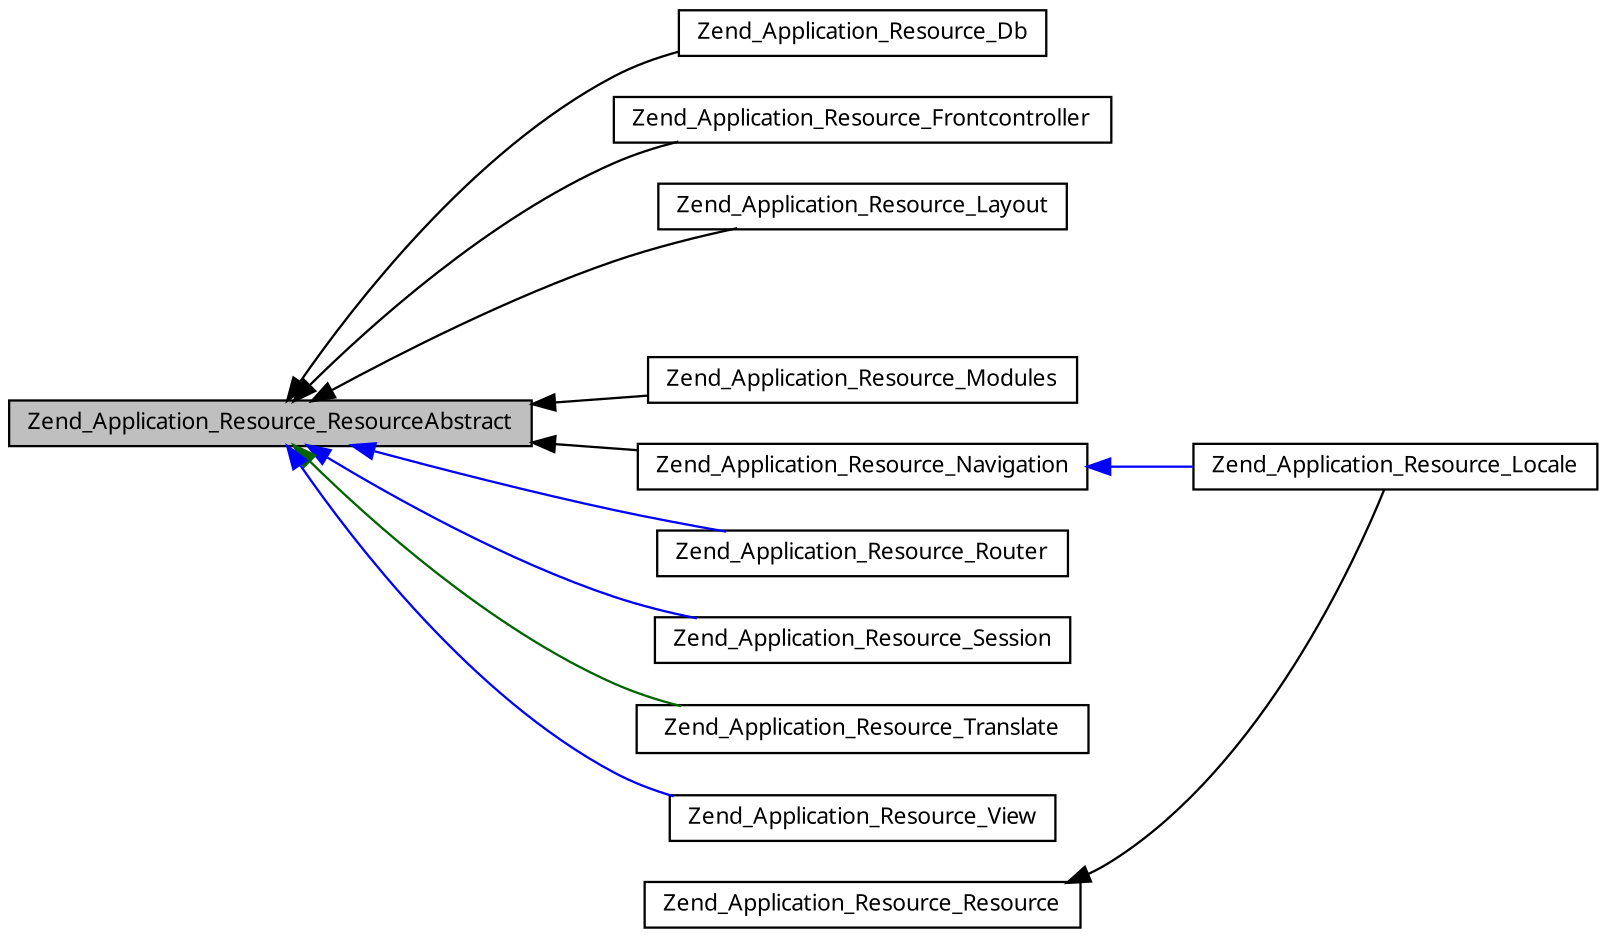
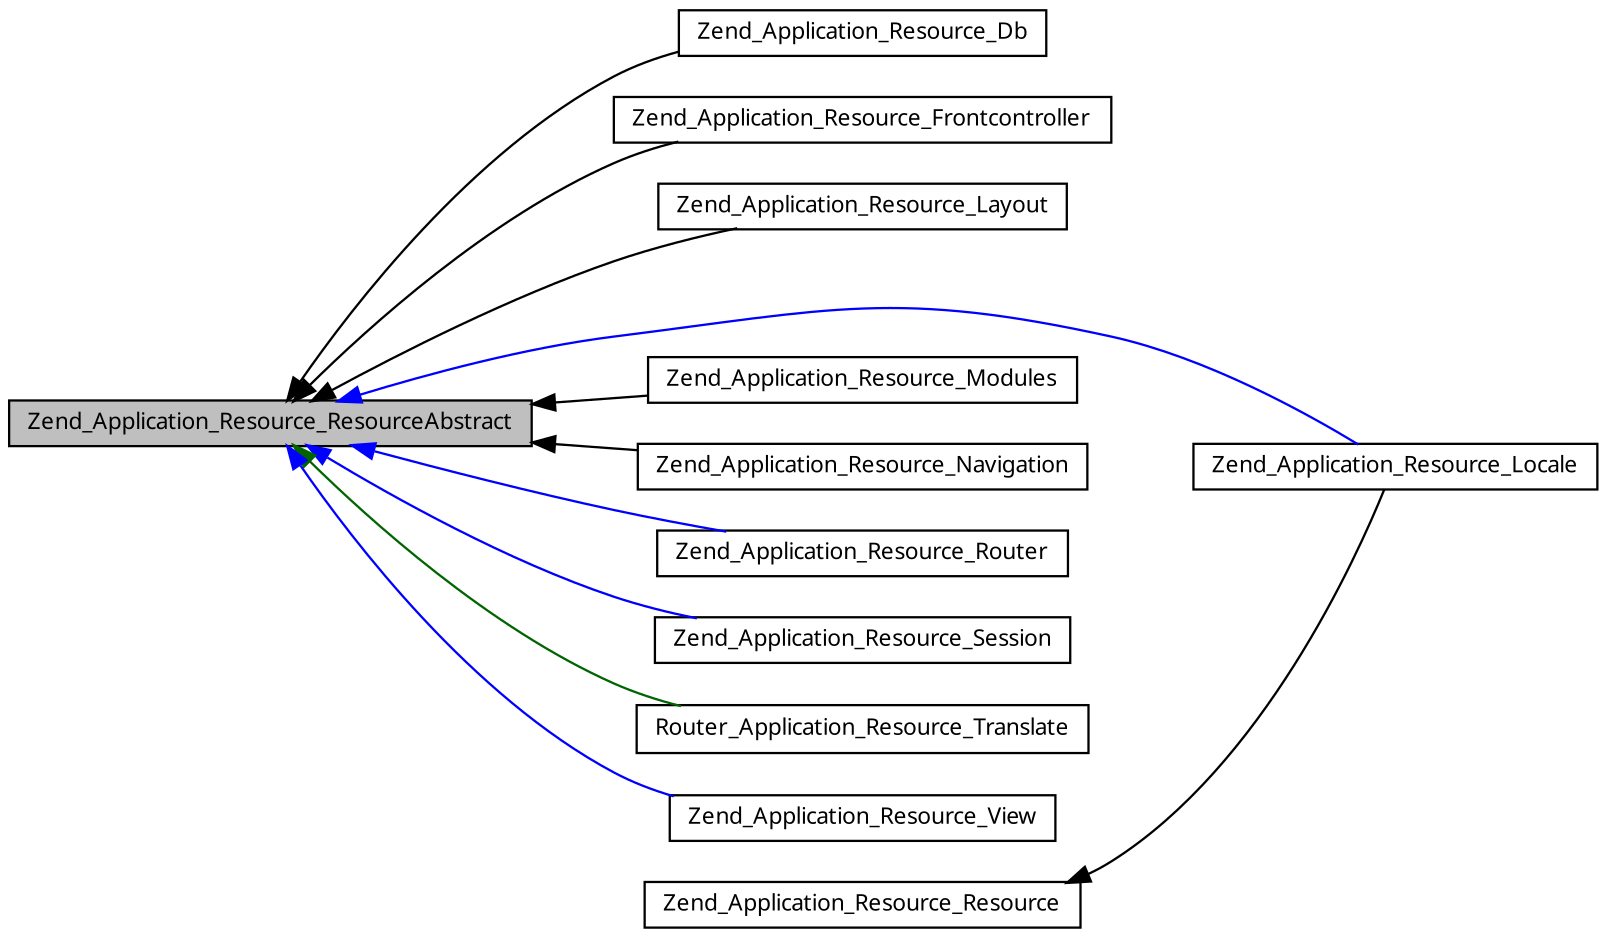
  digraph {
    fontname="Noto Sans"
    rankdir=LR
    node [color=black fillcolor=white fontname="Noto Sans" fontsize=10 shape=record style=filled]
    edge [color=black dir=back fontname="Noto Sans" fontsize=10 labelfontname=Helvetica labelfontsize=10 style=solid]
    n1 [fillcolor=grey75 fontcolor=black height=0.2 label=Zend_Application_Resource_ResourceAbstract width=0.4]
    n2 [height=0.2 label=Zend_Application_Resource_Db width=0.4]
    n3 [height=0.2 label=Zend_Application_Resource_Frontcontroller width=0.4]
    n4 [height=0.2 label=Zend_Application_Resource_Layout width=0.4]
    n5 [height=0.2 label=Zend_Application_Resource_Locale width=0.4]
    n6 [height=0.2 label=Zend_Application_Resource_Modules width=0.4]
    n7 [height=0.2 label=Zend_Application_Resource_Navigation width=0.4]
    n8 [height=0.2 label=Zend_Application_Resource_Router width=0.4]
    n9 [height=0.2 label=Zend_Application_Resource_Session width=0.4]
-   n10 [height=0.2 label=Zend_Application_Resource_Translate width=0.4]
+   n10 [height=0.2 label=Router_Application_Resource_Translate width=0.4]
    n11 [height=0.2 label=Zend_Application_Resource_View width=0.4]
    n12 [height=0.2 label=Zend_Application_Resource_Resource width=0.4]
    n1 -> n2
    n1 -> n3
    n1 -> n4
-   n7 -> n5 [color=blue]
+   n1 -> n5 [color=blue]
    n1 -> n6
    n1 -> n7
    n1 -> n8 [color=blue]
    n1 -> n9 [color=blue]
    n1 -> n10 [color=darkgreen]
    n1 -> n11 [color=blue]
    n12 -> n5
  }
